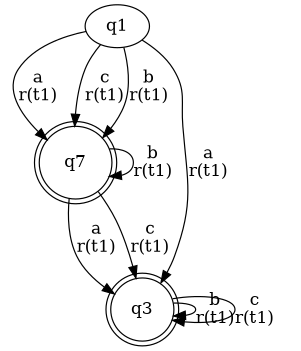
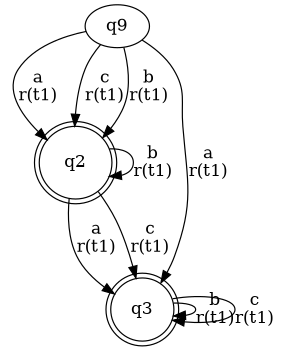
  digraph {
    node [shape=doublecircle]
-   n1 [label=q1 shape=""]
-   n2 [label=q7]
+   n1 [label=q9 shape=""]
+   n2 [label=q2]
    n3 [label=q3]
    n1 -> n2 [label="a\nr(t1)\n"]
    n1 -> n2 [label="c\nr(t1)\n"]
    n1 -> n2 [label="b\nr(t1)\n"]
    n1 -> n3 [label="a\nr(t1)\n"]
    n2 -> n2 [label="b\nr(t1)\n"]
    n2 -> n3 [label="a\nr(t1)\n"]
    n2 -> n3 [label="c\nr(t1)\n"]
    n3 -> n3 [label="b\nr(t1)\n"]
    n3 -> n3 [label="c\nr(t1)\n"]
  }
